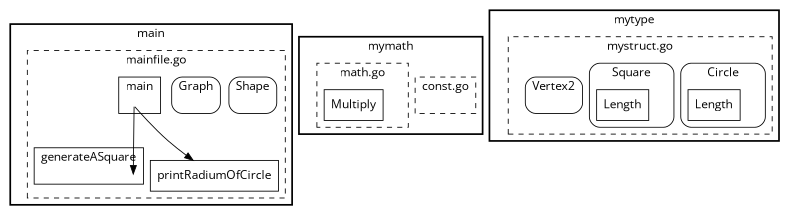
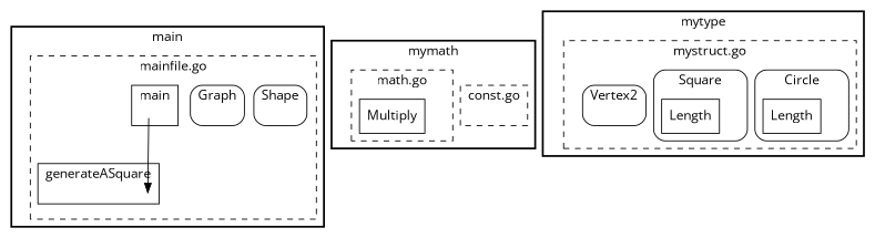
  strict digraph {
    compound=true
    concentrate=true
    fontname="Open Sans"
    node [shape=point style=invis fontname="Open Sans"]
    edge [fontname="Open Sans"]
    GRAPH_DUMMY3
    GRAPH_DUMMY5
    GRAPH_DUMMY8
    GRAPH_DUMMY11
    GRAPH_DUMMY1
-   n6 [label=printRadiumOfCircle shape=box style=solid]
    GRAPH_DUMMY0
    GRAPH_DUMMY17
    GRAPH_DUMMY20
    n10 [label=Multiply shape=box style=solid]
    GRAPH_DUMMY16
    GRAPH_DUMMY29
    n13 [label=Length shape=box style=solid]
    GRAPH_DUMMY32
    n15 [label=Length shape=box style=solid]
    GRAPH_DUMMY35
    GRAPH_DUMMY26
    GRAPH_DUMMY25
    subgraph cluster_1 {
      label=main
      style=bold
      GRAPH_DUMMY0
      subgraph cluster_2 {
        label="mainfile.go"
        style=dashed
        GRAPH_DUMMY1
-       n6
        subgraph cluster_3 {
          label=Shape
          style=rounded
          GRAPH_DUMMY3
        }
        subgraph cluster_4 {
          label="Graph"
          style=rounded
          GRAPH_DUMMY5
        }
        subgraph cluster_5 {
          label=generateASquare
          style=solid
          GRAPH_DUMMY8
        }
        subgraph cluster_6 {
          label=main
          style=solid
          GRAPH_DUMMY11
        }
      }
    }
    subgraph cluster_7 {
      label=mymath
      style=bold
      GRAPH_DUMMY16
      subgraph cluster_8 {
        label="const.go"
        style=dashed
        GRAPH_DUMMY17
      }
      subgraph cluster_9 {
        label="math.go"
        style=dashed
        GRAPH_DUMMY20
        n10
      }
    }
    subgraph cluster_10 {
      label=mytype
      style=bold
      GRAPH_DUMMY25
      subgraph cluster_11 {
        label="mystruct.go"
        style=dashed
        GRAPH_DUMMY26
        subgraph cluster_12 {
          label=Circle
          style=rounded
          GRAPH_DUMMY29
          n13
        }
        subgraph cluster_13 {
          label=Square
          style=rounded
          GRAPH_DUMMY32
          n15
        }
        subgraph cluster_14 {
          label=Vertex2
          style=rounded
          GRAPH_DUMMY35
        }
      }
    }
    GRAPH_DUMMY11 -> GRAPH_DUMMY8
-   GRAPH_DUMMY11 -> n6
  }
